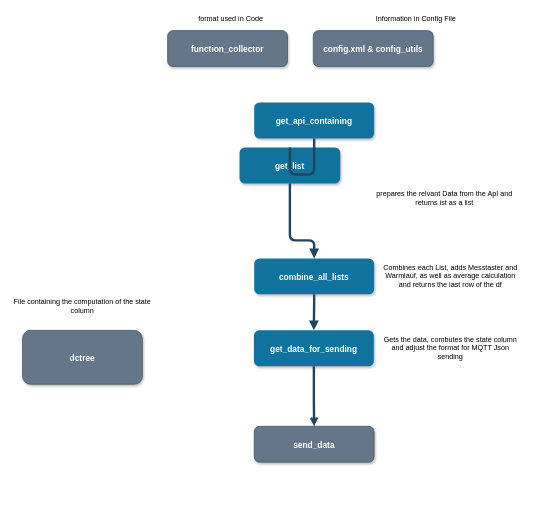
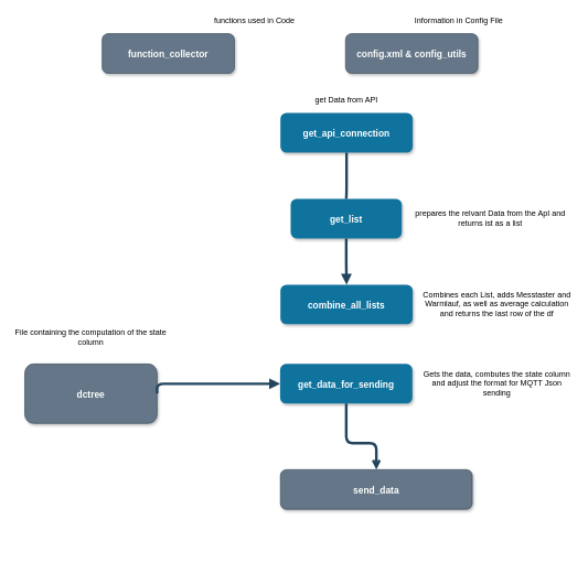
  <mxCell id="0" />
  <mxCell id="1" parent="0" />
- <mxCell id="2" value="get_api_containing" style="rounded=1;fillColor=#10739E;strokeColor=none;shadow=1;gradientColor=none;fontStyle=1;fontColor=#FFFFFF;fontSize=14;" parent="1" vertex="1"><mxGeometry x="423.5" y="170" width="200" height="60" as="geometry" /></mxCell>
- <mxCell id="3" value="get_list" style="rounded=1;fillColor=#10739E;strokeColor=none;shadow=1;gradientColor=none;fontStyle=1;fontColor=#FFFFFF;fontSize=14;" parent="1" vertex="1"><mxGeometry x="399" y="245" width="168" height="60" as="geometry" /></mxCell>
+ <mxCell id="2" value="get_api_connection" style="rounded=1;fillColor=#10739E;strokeColor=none;shadow=1;gradientColor=none;fontStyle=1;fontColor=#FFFFFF;fontSize=14;" parent="1" vertex="1"><mxGeometry x="423.5" y="170" width="200" height="60" as="geometry" /></mxCell>
+ <mxCell id="3" value="get_list" style="rounded=1;fillColor=#10739E;strokeColor=none;shadow=1;gradientColor=none;fontStyle=1;fontColor=#FFFFFF;fontSize=14;" parent="1" vertex="1"><mxGeometry x="439" y="300" width="168" height="60" as="geometry" /></mxCell>
  <mxCell id="4" value="combine_all_lists" style="rounded=1;fillColor=#10739E;strokeColor=none;shadow=1;gradientColor=none;fontStyle=1;fontColor=#FFFFFF;fontSize=14;" parent="1" vertex="1"><mxGeometry x="423.5" y="430" width="200" height="60" as="geometry" /></mxCell>
  <mxCell id="5" value="" style="edgeStyle=elbowEdgeStyle;elbow=vertical;strokeWidth=4;endArrow=none;endFill=1;fontStyle=1;strokeColor=#23445D;exitX=0.5;exitY=1;exitDx=0;exitDy=0;entryX=0.5;entryY=0;entryDx=0;entryDy=0;" parent="1" source="2" target="3" edge="1"><mxGeometry x="22" y="165.5" width="100" height="100" as="geometry"><mxPoint x="379" y="355.5" as="sourcePoint" /><mxPoint x="259" y="380" as="targetPoint" /><Array as="points"><mxPoint x="467" y="290" /><mxPoint x="147" y="260" /><mxPoint x="287" y="300" /><mxPoint x="327" y="310" /></Array></mxGeometry></mxCell>
  <mxCell id="6" value="get_data_for_sending" style="rounded=1;fillColor=#10739E;strokeColor=none;shadow=1;gradientColor=none;fontStyle=1;fontColor=#FFFFFF;fontSize=14;" parent="1" vertex="1"><mxGeometry x="423" y="550" width="200" height="60" as="geometry" /></mxCell>
  <mxCell id="7" value="" style="edgeStyle=elbowEdgeStyle;elbow=vertical;strokeWidth=4;endArrow=block;endFill=1;fontStyle=1;strokeColor=#23445D;exitX=0.5;exitY=1;exitDx=0;exitDy=0;entryX=0.5;entryY=0;entryDx=0;entryDy=0;" parent="1" source="3" target="4" edge="1"><mxGeometry x="497" y="295.5" width="100" height="100" as="geometry"><mxPoint x="497" y="540" as="sourcePoint" /><mxPoint x="607" y="450" as="targetPoint" /><Array as="points"><mxPoint x="524" y="400" /><mxPoint x="377" y="420" /><mxPoint x="497" y="420" /><mxPoint x="497" y="630" /><mxPoint x="497" y="550" /><mxPoint x="622" y="610" /><mxPoint x="712" y="620" /><mxPoint x="734" y="635.5" /></Array></mxGeometry></mxCell>
- <mxCell id="8" value="format used in Code" style="text;html=1;strokeColor=none;fillColor=none;align=center;verticalAlign=middle;whiteSpace=wrap;rounded=0;" parent="1" vertex="1"><mxGeometry x="297.5" y="20" width="173" height="20" as="geometry" /></mxCell>
- <mxCell id="9" value="function_collector" style="rounded=1;fillColor=#647687;strokeColor=#314354;shadow=1;fontStyle=1;fontSize=14;fontColor=#ffffff;" parent="1" vertex="1"><mxGeometry x="279" y="50" width="200" height="60" as="geometry" /></mxCell>
- <mxCell id="10" value="" style="edgeStyle=elbowEdgeStyle;elbow=vertical;strokeWidth=4;endArrow=block;endFill=1;fontStyle=1;strokeColor=#23445D;exitX=0.5;exitY=1;exitDx=0;exitDy=0;entryX=0.5;entryY=0;entryDx=0;entryDy=0;" parent="1" source="4" target="6" edge="1"><mxGeometry x="61.5" y="305.5" width="100" height="100" as="geometry"><mxPoint x="61.5" y="550" as="sourcePoint" /><mxPoint x="747" y="650" as="targetPoint" /><Array as="points"><mxPoint x="534" y="500" /><mxPoint x="395" y="570" /><mxPoint x="547" y="550" /><mxPoint x="687" y="590" /><mxPoint x="186.5" y="620" /><mxPoint x="276.5" y="630" /><mxPoint x="298.5" y="645.5" /></Array></mxGeometry></mxCell>
+ <mxCell id="8" value="functions used in Code" style="text;html=1;strokeColor=none;fillColor=none;align=center;verticalAlign=middle;whiteSpace=wrap;rounded=0;" parent="1" vertex="1"><mxGeometry x="297.5" y="20" width="173" height="20" as="geometry" /></mxCell>
+ <mxCell id="9" value="function_collector" style="rounded=1;fillColor=#647687;strokeColor=#314354;shadow=1;fontStyle=1;fontSize=14;fontColor=#ffffff;" parent="1" vertex="1"><mxGeometry x="154" y="50" width="200" height="60" as="geometry" /></mxCell>
  <mxCell id="11" value="config.xml &amp; config_utils" style="rounded=1;fillColor=#647687;strokeColor=#314354;shadow=1;fontStyle=1;fontSize=14;fontColor=#ffffff;" parent="1" vertex="1"><mxGeometry x="522" y="50" width="200" height="60" as="geometry" /></mxCell>
  <mxCell id="12" value="Information in Config File" style="text;html=1;strokeColor=none;fillColor=none;align=center;verticalAlign=middle;whiteSpace=wrap;rounded=0;" parent="1" vertex="1"><mxGeometry x="607" y="20" width="173" height="20" as="geometry" /></mxCell>
- <mxCell id="13" value="send_data" style="rounded=1;fillColor=#647687;strokeColor=#314354;shadow=1;fontStyle=1;fontSize=14;fontColor=#ffffff;" parent="1" vertex="1"><mxGeometry x="423.5" y="710" width="200" height="60" as="geometry" /></mxCell>
+ <mxCell id="13" value="send_data" style="rounded=1;fillColor=#647687;strokeColor=#314354;shadow=1;fontStyle=1;fontSize=14;fontColor=#ffffff;" parent="1" vertex="1"><mxGeometry x="423.5" y="710" width="290" height="60" as="geometry" /></mxCell>
+ <mxCell id="14" value="get Data from API" style="text;html=1;strokeColor=none;fillColor=none;align=center;verticalAlign=middle;whiteSpace=wrap;rounded=0;" parent="1" vertex="1"><mxGeometry x="437" y="140" width="173" height="20" as="geometry" /></mxCell>
  <mxCell id="15" value="prepares the relvant Data from the ApI and returns ist as a list" style="text;html=1;strokeColor=none;fillColor=none;align=center;verticalAlign=middle;whiteSpace=wrap;rounded=0;" vertex="1" parent="1"><mxGeometry x="623.5" y="300" width="233.5" height="60" as="geometry" /></mxCell>
  <mxCell id="16" value="Combines each List, adds Messtaster and Warmlauf, as well as average calculation and returns the last row of the df" style="text;html=1;strokeColor=none;fillColor=none;align=center;verticalAlign=middle;whiteSpace=wrap;rounded=0;" vertex="1" parent="1"><mxGeometry x="633.5" y="430" width="233.5" height="60" as="geometry" /></mxCell>
  <mxCell id="17" value="Gets the data, combutes the state column and adjust the format for MQTT Json sending" style="text;html=1;strokeColor=none;fillColor=none;align=center;verticalAlign=middle;whiteSpace=wrap;rounded=0;" vertex="1" parent="1"><mxGeometry x="633.5" y="550" width="233.5" height="60" as="geometry" /></mxCell>
  <mxCell id="18" value="dctree" style="rounded=1;fillColor=#647687;strokeColor=#314354;shadow=1;fontStyle=1;fontSize=14;fontColor=#ffffff;" vertex="1" parent="1"><mxGeometry x="37" y="550" width="200" height="90" as="geometry" /></mxCell>
+ <mxCell id="19" value="" style="edgeStyle=elbowEdgeStyle;elbow=vertical;strokeWidth=4;endArrow=block;endFill=1;fontStyle=1;strokeColor=#23445D;exitX=1;exitY=0.5;exitDx=0;exitDy=0;entryX=0;entryY=0.5;entryDx=0;entryDy=0;" edge="1" parent="1" source="18" target="6"><mxGeometry x="-56" y="505.5" width="100" height="100" as="geometry"><mxPoint x="257" y="620" as="sourcePoint" /><mxPoint x="384" y="620" as="targetPoint" /><Array as="points"><mxPoint x="357" y="580" /><mxPoint x="347" y="620" /><mxPoint x="267" y="660" /><mxPoint x="440" y="640" /><mxPoint x="330" y="660" /><mxPoint x="277.5" y="770" /><mxPoint x="429.5" y="750" /><mxPoint x="569.5" y="790" /><mxPoint x="69" y="820" /><mxPoint x="159" y="830" /><mxPoint x="181" y="845.5" /></Array></mxGeometry></mxCell>
  <mxCell id="20" value="File containing the computation of the state column" style="text;html=1;strokeColor=none;fillColor=none;align=center;verticalAlign=middle;whiteSpace=wrap;rounded=0;" vertex="1" parent="1"><mxGeometry x="20.25" y="480" width="233.5" height="60" as="geometry" /></mxCell>
  <mxCell id="21" value="" style="edgeStyle=elbowEdgeStyle;elbow=vertical;strokeWidth=4;endArrow=open;endFill=1;fontStyle=1;strokeColor=#23445D;exitX=0.5;exitY=1;exitDx=0;exitDy=0;entryX=0.5;entryY=0;entryDx=0;entryDy=0;" edge="1" parent="1" source="6" target="13"><mxGeometry x="45.5" y="475.5" width="100" height="100" as="geometry"><mxPoint x="507.5" y="660" as="sourcePoint" /><mxPoint x="507" y="720" as="targetPoint" /><Array as="points"><mxPoint x="518" y="670" /><mxPoint x="379" y="740" /><mxPoint x="531" y="720" /><mxPoint x="671" y="760" /><mxPoint x="170.5" y="790" /><mxPoint x="260.5" y="800" /><mxPoint x="282.5" y="815.5" /></Array></mxGeometry></mxCell>
